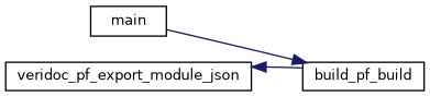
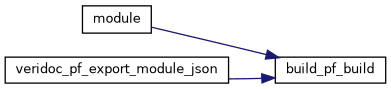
  digraph {
    rankdir=RL
    node [color=black fillcolor=white fontname=Helvetica fontsize=10 shape=record style=filled]
    edge [color=midnightblue dir=back fontname=Helvetica fontsize=10 labelfontname=Helvetica labelfontsize=10 style=solid]
    n1 [height=0.2 label=build_pf_build width=0.4]
-   n2 [height=0.2 label=main width=0.4]
+   n2 [height=0.2 label=module width=0.4]
    n3 [height=0.2 label=veridoc_pf_export_module_json width=0.4]
    n1 -> n2
-   n3 -> n1
+   n1 -> n3
  }
